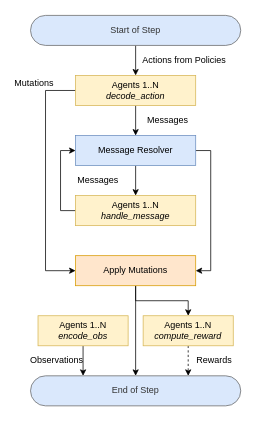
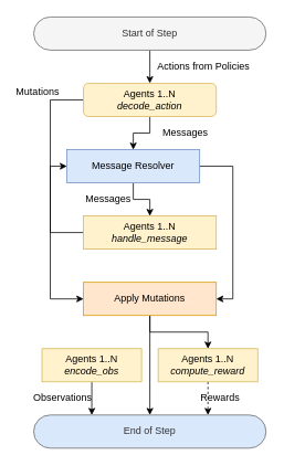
  <mxCell id="0" />
  <mxCell id="1" parent="0" />
  <mxCell id="2" style="edgeStyle=orthogonalEdgeStyle;rounded=0;orthogonalLoop=1;jettySize=auto;html=1;exitX=0.5;exitY=1;exitDx=0;exitDy=0;entryX=0.5;entryY=0;entryDx=0;entryDy=0;startArrow=none;startFill=0;endArrow=classic;endFill=1;" parent="1" source="3" target="6" edge="1"><mxGeometry relative="1" as="geometry" /></mxCell>
- <mxCell id="3" value="Start of Step" style="rounded=1;whiteSpace=wrap;html=1;arcSize=50;fillColor=#dae8fc;strokeColor=#666666;fontColor=#333333;" parent="1" vertex="1"><mxGeometry x="40" y="20" width="280" height="40" as="geometry" /></mxCell>
+ <mxCell id="3" value="Start of Step" style="rounded=1;whiteSpace=wrap;html=1;arcSize=50;fillColor=#f5f5f5;strokeColor=#666666;fontColor=#333333;" parent="1" vertex="1"><mxGeometry x="40" y="20" width="280" height="40" as="geometry" /></mxCell>
  <mxCell id="4" style="edgeStyle=orthogonalEdgeStyle;rounded=0;orthogonalLoop=1;jettySize=auto;html=1;exitX=0.5;exitY=1;exitDx=0;exitDy=0;entryX=0.5;entryY=0;entryDx=0;entryDy=0;startArrow=none;startFill=0;endArrow=classic;endFill=1;" parent="1" source="6" target="10" edge="1"><mxGeometry relative="1" as="geometry" /></mxCell>
  <mxCell id="5" style="edgeStyle=orthogonalEdgeStyle;rounded=0;orthogonalLoop=1;jettySize=auto;html=1;exitX=0;exitY=0.5;exitDx=0;exitDy=0;entryX=0;entryY=0.5;entryDx=0;entryDy=0;startArrow=none;startFill=0;endArrow=classic;endFill=1;" parent="1" source="6" target="17" edge="1"><mxGeometry relative="1" as="geometry"><Array as="points"><mxPoint x="60" y="120" /><mxPoint x="60" y="360" /></Array></mxGeometry></mxCell>
- <mxCell id="6" value="Agents 1..N&lt;br&gt;&lt;i&gt;decode_action&lt;/i&gt;" style="rounded=0;whiteSpace=wrap;html=1;fillColor=#fff2cc;strokeColor=#d6b656;" parent="1" vertex="1"><mxGeometry x="100" y="100" width="160" height="40" as="geometry" /></mxCell>
+ <mxCell id="6" value="Agents 1..N&lt;br&gt;&lt;i&gt;decode_action&lt;/i&gt;" style="whiteSpace=wrap;html=1;fillColor=#fff2cc;strokeColor=#d6b656;rounded=1;" parent="1" vertex="1"><mxGeometry x="100" y="100" width="160" height="40" as="geometry" /></mxCell>
  <mxCell id="7" value="Actions from Policies" style="text;html=1;strokeColor=none;fillColor=none;align=center;verticalAlign=middle;whiteSpace=wrap;rounded=0;" parent="1" vertex="1"><mxGeometry x="180" y="70" width="130" height="20" as="geometry" /></mxCell>
  <mxCell id="8" style="edgeStyle=orthogonalEdgeStyle;rounded=0;orthogonalLoop=1;jettySize=auto;html=1;exitX=0.5;exitY=1;exitDx=0;exitDy=0;entryX=0.5;entryY=0;entryDx=0;entryDy=0;startArrow=none;startFill=0;endArrow=classic;endFill=1;" parent="1" source="10" target="13" edge="1"><mxGeometry relative="1" as="geometry" /></mxCell>
  <mxCell id="9" style="edgeStyle=orthogonalEdgeStyle;rounded=0;orthogonalLoop=1;jettySize=auto;html=1;exitX=1;exitY=0.5;exitDx=0;exitDy=0;entryX=1;entryY=0.5;entryDx=0;entryDy=0;startArrow=none;startFill=0;endArrow=classic;endFill=1;" parent="1" source="10" target="17" edge="1"><mxGeometry relative="1" as="geometry" /></mxCell>
- <mxCell id="10" value="Message Resolver" style="rounded=0;whiteSpace=wrap;html=1;fillColor=#dae8fc;strokeColor=#6c8ebf;" parent="1" vertex="1"><mxGeometry x="100" y="180" width="160" height="40" as="geometry" /></mxCell>
+ <mxCell id="10" value="Message Resolver" style="rounded=0;whiteSpace=wrap;html=1;fillColor=#dae8fc;strokeColor=#6c8ebf;" parent="1" vertex="1"><mxGeometry x="80" y="180" width="160" height="40" as="geometry" /></mxCell>
  <mxCell id="11" value="Messages" style="text;html=1;strokeColor=none;fillColor=none;align=center;verticalAlign=middle;whiteSpace=wrap;rounded=0;" parent="1" vertex="1"><mxGeometry x="193" y="150" width="60" height="20" as="geometry" /></mxCell>
  <mxCell id="12" style="edgeStyle=orthogonalEdgeStyle;rounded=0;orthogonalLoop=1;jettySize=auto;html=1;exitX=0;exitY=0.5;exitDx=0;exitDy=0;entryX=0;entryY=0.5;entryDx=0;entryDy=0;startArrow=none;startFill=0;endArrow=classic;endFill=1;" parent="1" source="13" target="10" edge="1"><mxGeometry relative="1" as="geometry" /></mxCell>
  <mxCell id="13" value="Agents 1..N&lt;br&gt;&lt;i&gt;handle_message&lt;/i&gt;" style="rounded=0;whiteSpace=wrap;html=1;fillColor=#fff2cc;strokeColor=#d6b656;" parent="1" vertex="1"><mxGeometry x="100" y="260" width="160" height="40" as="geometry" /></mxCell>
  <mxCell id="14" value="Messages" style="text;html=1;strokeColor=none;fillColor=none;align=center;verticalAlign=middle;whiteSpace=wrap;rounded=0;" parent="1" vertex="1"><mxGeometry x="100" y="230" width="60" height="20" as="geometry" /></mxCell>
  <mxCell id="15" style="edgeStyle=orthogonalEdgeStyle;rounded=0;orthogonalLoop=1;jettySize=auto;html=1;exitX=0.5;exitY=1;exitDx=0;exitDy=0;entryX=0.5;entryY=0;entryDx=0;entryDy=0;startArrow=none;startFill=0;endArrow=classic;endFill=1;" parent="1" source="17" target="22" edge="1"><mxGeometry relative="1" as="geometry" /></mxCell>
  <mxCell id="16" style="edgeStyle=orthogonalEdgeStyle;rounded=0;orthogonalLoop=1;jettySize=auto;html=1;exitX=0.5;exitY=1;exitDx=0;exitDy=0;startArrow=none;startFill=0;endArrow=classic;endFill=1;" parent="1" source="17" target="23" edge="1"><mxGeometry relative="1" as="geometry" /></mxCell>
  <mxCell id="17" value="Apply Mutations" style="rounded=0;whiteSpace=wrap;html=1;fillColor=#ffe6cc;strokeColor=#d79b00;" parent="1" vertex="1"><mxGeometry x="100" y="340" width="160" height="40" as="geometry" /></mxCell>
  <mxCell id="18" value="Mutations" style="text;html=1;strokeColor=none;fillColor=none;align=center;verticalAlign=middle;whiteSpace=wrap;rounded=0;" parent="1" vertex="1"><mxGeometry x="20" y="100" width="50" height="20" as="geometry" /></mxCell>
  <mxCell id="19" style="edgeStyle=orthogonalEdgeStyle;rounded=0;orthogonalLoop=1;jettySize=auto;html=1;exitX=0.5;exitY=1;exitDx=0;exitDy=0;entryX=0.25;entryY=0;entryDx=0;entryDy=0;startArrow=none;startFill=0;endArrow=classic;endFill=1;" parent="1" source="20" target="23" edge="1"><mxGeometry relative="1" as="geometry" /></mxCell>
  <mxCell id="20" value="Agents 1..N&lt;br&gt;&lt;i&gt;encode_obs&lt;/i&gt;" style="rounded=0;whiteSpace=wrap;html=1;fillColor=#fff2cc;strokeColor=#d6b656;" parent="1" vertex="1"><mxGeometry x="50" y="420" width="120" height="40" as="geometry" /></mxCell>
  <mxCell id="21" style="edgeStyle=orthogonalEdgeStyle;rounded=0;orthogonalLoop=1;jettySize=auto;html=1;exitX=0.5;exitY=1;exitDx=0;exitDy=0;entryX=0.75;entryY=0;entryDx=0;entryDy=0;startArrow=none;startFill=0;endArrow=classic;endFill=1;dashed=1;" parent="1" source="22" target="23" edge="1"><mxGeometry relative="1" as="geometry" /></mxCell>
  <mxCell id="22" value="Agents 1..N&lt;br&gt;&lt;i&gt;compute_reward&lt;/i&gt;" style="rounded=0;whiteSpace=wrap;html=1;fillColor=#fff2cc;strokeColor=#d6b656;" parent="1" vertex="1"><mxGeometry x="190" y="420" width="120" height="40" as="geometry" /></mxCell>
  <mxCell id="23" value="End of Step" style="rounded=1;whiteSpace=wrap;html=1;arcSize=50;fillColor=#dae8fc;strokeColor=#666666;fontColor=#333333;" parent="1" vertex="1"><mxGeometry x="40" y="500" width="280" height="40" as="geometry" /></mxCell>
  <mxCell id="24" value="Observations" style="text;html=1;strokeColor=none;fillColor=none;align=center;verticalAlign=middle;whiteSpace=wrap;rounded=0;" parent="1" vertex="1"><mxGeometry x="50" y="470" width="50" height="20" as="geometry" /></mxCell>
- <mxCell id="25" value="Rewards" style="text;html=1;strokeColor=none;fillColor=none;align=center;verticalAlign=middle;whiteSpace=wrap;rounded=0;" parent="1" vertex="1"><mxGeometry x="260" y="470" width="50" height="20" as="geometry" /></mxCell>
+ <mxCell id="25" value="Rewards" style="text;html=1;strokeColor=none;fillColor=none;align=center;verticalAlign=middle;whiteSpace=wrap;rounded=0;" parent="1" vertex="1"><mxGeometry x="240" y="470" width="50" height="20" as="geometry" /></mxCell>
